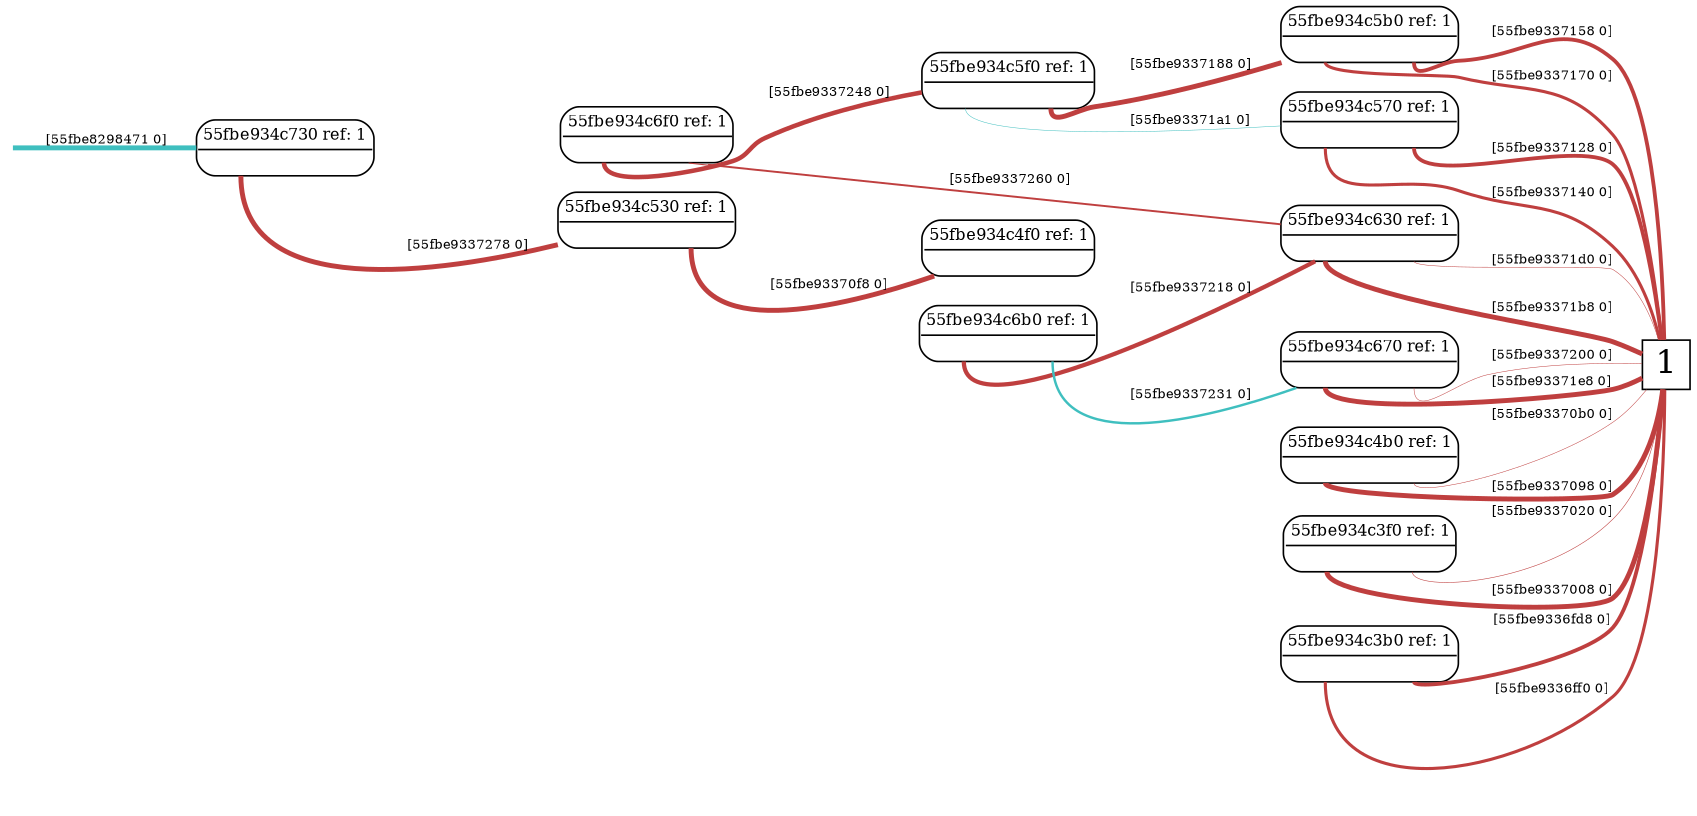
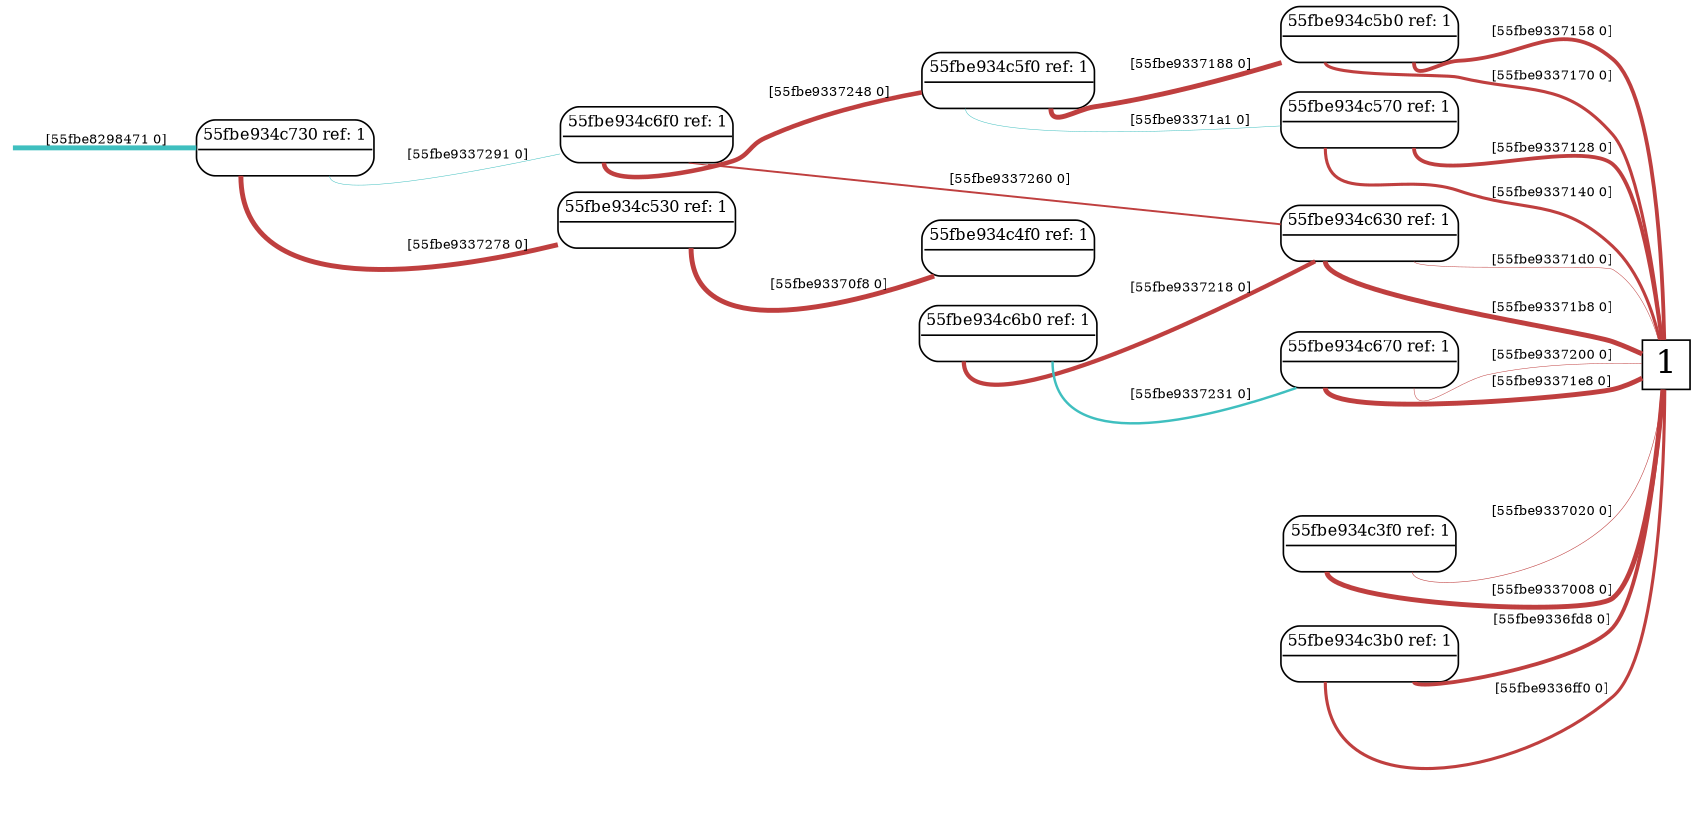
  digraph {
    rankdir=LR
    node [shape=plain]
    edge [arrowhead=none color="0.000 0.667 0.750" penwidth=0.3 tailport="1:s"]
    root [shape=point style=invis]
    n2 [label=<<font point-size="10"><table border="1" cellspacing="0" cellpadding="2" style="rounded"><tr><td colspan="2" border="1" sides="B">55fbe934c730 ref: 1</td></tr><tr><td port="0" href="javascript:;" border="0" tooltip="1"><font color="white">&nbsp;0 </font></td><td port="1" href="javascript:;" border="0" tooltip="-0.0002726"><font color="white">&nbsp;0 </font></td></tr></table></font>>]
    n3 [label=<<font point-size="10"><table border="1" cellspacing="0" cellpadding="2" style="rounded"><tr><td colspan="2" border="1" sides="B">55fbe934c6f0 ref: 1</td></tr><tr><td port="0" href="javascript:;" border="0" tooltip="0.9195"><font color="white">&nbsp;0 </font></td><td port="1" href="javascript:;" border="0" tooltip="0.3932"><font color="white">&nbsp;0 </font></td></tr></table></font>>]
    n4 [label=<<font point-size="10"><table border="1" cellspacing="0" cellpadding="2" style="rounded"><tr><td colspan="2" border="1" sides="B">55fbe934c530 ref: 1</td></tr><tr><td port="0" href="javascript:;" border="0" tooltip="0.000104"><font color="white">&nbsp;0 </font></td><td port="1" href="javascript:;" border="0" tooltip="1"><font color="white">&nbsp;0 </font></td></tr></table></font>>]
    n5 [height=0.3 label=<<font point-size="20">1</font>> shape=box width=0.3]
    n6 [label=<<font point-size="10"><table border="1" cellspacing="0" cellpadding="2" style="rounded"><tr><td colspan="2" border="1" sides="B">55fbe934c5f0 ref: 1</td></tr><tr><td port="0" href="javascript:;" border="0" tooltip="-0.0424"><font color="white">&nbsp;0 </font></td><td port="1" href="javascript:;" border="0" tooltip="0.9991"><font color="white">&nbsp;0 </font></td></tr></table></font>>]
    n7 [label=<<font point-size="10"><table border="1" cellspacing="0" cellpadding="2" style="rounded"><tr><td colspan="2" border="1" sides="B">55fbe934c630 ref: 1</td></tr><tr><td port="0" href="javascript:;" border="0" tooltip="1"><font color="white">&nbsp;0 </font></td><td port="1" href="javascript:;" border="0" tooltip="0.002573"><font color="white">&nbsp;0 </font></td></tr></table></font>>]
    n8 [label=<<font point-size="10"><table border="1" cellspacing="0" cellpadding="2" style="rounded"><tr><td colspan="2" border="1" sides="B">55fbe934c4f0 ref: 1</td></tr><tr><td port="0" href="javascript:;" border="0" tooltip="-0.0001732"><font color="white">&nbsp;0 </font></td><td port="1" href="javascript:;" border="0" tooltip="1"><font color="white">&nbsp;0 </font></td></tr></table></font>>]
    n9 [label=<<font point-size="10"><table border="1" cellspacing="0" cellpadding="2" style="rounded"><tr><td colspan="2" border="1" sides="B">55fbe934c6b0 ref: 1</td></tr><tr><td port="0" href="javascript:;" border="0" tooltip="0.8665"><font color="white">&nbsp;0 </font></td><td port="1" href="javascript:;" border="0" tooltip="-0.4992"><font color="white">&nbsp;0 </font></td></tr></table></font>>]
    n10 [label=<<font point-size="10"><table border="1" cellspacing="0" cellpadding="2" style="rounded"><tr><td colspan="2" border="1" sides="B">55fbe934c670 ref: 1</td></tr><tr><td port="0" href="javascript:;" border="0" tooltip="0.9958"><font color="white">&nbsp;0 </font></td><td port="1" href="javascript:;" border="0" tooltip="0.09133"><font color="white">&nbsp;0 </font></td></tr></table></font>>]
    n11 [label=<<font point-size="10"><table border="1" cellspacing="0" cellpadding="2" style="rounded"><tr><td colspan="2" border="1" sides="B">55fbe934c5b0 ref: 1</td></tr><tr><td port="0" href="javascript:;" border="0" tooltip="0.6311"><font color="white">&nbsp;0 </font></td><td port="1" href="javascript:;" border="0" tooltip="0.7757"><font color="white">&nbsp;0 </font></td></tr></table></font>>]
    n12 [label=<<font point-size="10"><table border="1" cellspacing="0" cellpadding="2" style="rounded"><tr><td colspan="2" border="1" sides="B">55fbe934c570 ref: 1</td></tr><tr><td port="0" href="javascript:;" border="0" tooltip="0.628"><font color="white">&nbsp;0 </font></td><td port="1" href="javascript:;" border="0" tooltip="0.7782"><font color="white">&nbsp;0 </font></td></tr></table></font>>]
-   n13 [label=<<font point-size="10"><table border="1" cellspacing="0" cellpadding="2" style="rounded"><tr><td colspan="2" border="1" sides="B">55fbe934c4b0 ref: 1</td></tr><tr><td port="0" href="javascript:;" border="0" tooltip="1"><font color="white">&nbsp;0 </font></td><td port="1" href="javascript:;" border="0" tooltip="0.0002583"><font color="white">&nbsp;0 </font></td></tr></table></font>>]
    n14 [label=<<font point-size="10"><table border="1" cellspacing="0" cellpadding="2" style="rounded"><tr><td colspan="2" border="1" sides="B">55fbe934c3f0 ref: 1</td></tr><tr><td port="0" href="javascript:;" border="0" tooltip="0.9935"><font color="white">&nbsp;0 </font></td><td port="1" href="javascript:;" border="0" tooltip="0.1141"><font color="white">&nbsp;0 </font></td></tr></table></font>>]
    n15 [label=<<font point-size="10"><table border="1" cellspacing="0" cellpadding="2" style="rounded"><tr><td colspan="2" border="1" sides="B">55fbe934c3b0 ref: 1</td></tr><tr><td port="0" href="javascript:;" border="0" tooltip="0.631"><font color="white">&nbsp;0 </font></td><td port="1" href="javascript:;" border="0" tooltip="0.7758"><font color="white">&nbsp;0 </font></td></tr></table></font>>]
    root -> n2 [color="0.500 0.667 0.750" label=<<font point-size="8">&nbsp;[55fbe8298471 0]</font>> penwidth=3]
+   n2 -> n3 [color="0.500 0.667 0.750" label=<<font point-size="8">&nbsp;[55fbe9337291 0]</font>>]
    n2 -> n4 [label=<<font point-size="8">&nbsp;[55fbe9337278 0]</font>> penwidth=3 tailport="0:s"]
    n3 -> n6 [label=<<font point-size="8">&nbsp;[55fbe9337248 0]</font>> penwidth=2.75841 tailport="0:s"]
    n3 -> n7 [label=<<font point-size="8">&nbsp;[55fbe9337260 0]</font>> penwidth=1.17948]
    n4 -> n8 [label=<<font point-size="8">&nbsp;[55fbe93370f8 0]</font>> penwidth=3]
    n6 -> n11 [label=<<font point-size="8">&nbsp;[55fbe9337188 0]</font>> penwidth=2.9973]
    n6 -> n12 [color="0.500 0.667 0.750" label=<<font point-size="8">&nbsp;[55fbe93371a1 0]</font>> tailport="0:s"]
    n7 -> n5 [label=<<font point-size="8">&nbsp;[55fbe93371d0 0]</font>>]
    n7 -> n5 [label=<<font point-size="8">&nbsp;[55fbe93371b8 0]</font>> penwidth=2.99999 tailport="0:s"]
    n9 -> n7 [label=<<font point-size="8">&nbsp;[55fbe9337218 0]</font>> penwidth=2.5994 tailport="0:s"]
    n9 -> n10 [color="0.500 0.667 0.750" label=<<font point-size="8">&nbsp;[55fbe9337231 0]</font>> penwidth=1.4977]
    n10 -> n5 [label=<<font point-size="8">&nbsp;[55fbe9337200 0]</font>>]
    n10 -> n5 [label=<<font point-size="8">&nbsp;[55fbe93371e8 0]</font>> penwidth=2.98746 tailport="0:s"]
    n11 -> n5 [label=<<font point-size="8">&nbsp;[55fbe9337158 0]</font>> penwidth=2.32722]
    n11 -> n5 [label=<<font point-size="8">&nbsp;[55fbe9337170 0]</font>> penwidth=1.89316 tailport="0:s"]
    n12 -> n5 [label=<<font point-size="8">&nbsp;[55fbe9337128 0]</font>> penwidth=2.33458]
    n12 -> n5 [label=<<font point-size="8">&nbsp;[55fbe9337140 0]</font>> penwidth=1.88407 tailport="0:s"]
-   n13 -> n5 [label=<<font point-size="8">&nbsp;[55fbe93370b0 0]</font>>]
-   n13 -> n5 [label=<<font point-size="8">&nbsp;[55fbe9337098 0]</font>> penwidth=3 tailport="0:s"]
    n14 -> n5 [label=<<font point-size="8">&nbsp;[55fbe9337020 0]</font>> penwidth=0.34227]
    n14 -> n5 [label=<<font point-size="8">&nbsp;[55fbe9337008 0]</font>> penwidth=2.98041 tailport="0:s"]
    n15 -> n5 [label=<<font point-size="8">&nbsp;[55fbe9336fd8 0]</font>> penwidth=2.32747]
    n15 -> n5 [label=<<font point-size="8">&nbsp;[55fbe9336ff0 0]</font>> penwidth=1.89285 tailport="0:s"]
  }
